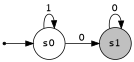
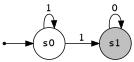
  digraph {
    rankdir=LR
    node [shape=circle style=filled]
    edge [color=black]
    n1 [label=ponto shape=point style=""]
    n2 [fillcolor=white label=s0]
    n3 [fillcolor=grey label=s1]
    n1 -> n2 [shape=circle]
    n2 -> n2 [label=1]
-   n2 -> n3 [label=0]
+   n2 -> n3 [label=1]
    n3 -> n3 [label=0]
  }
